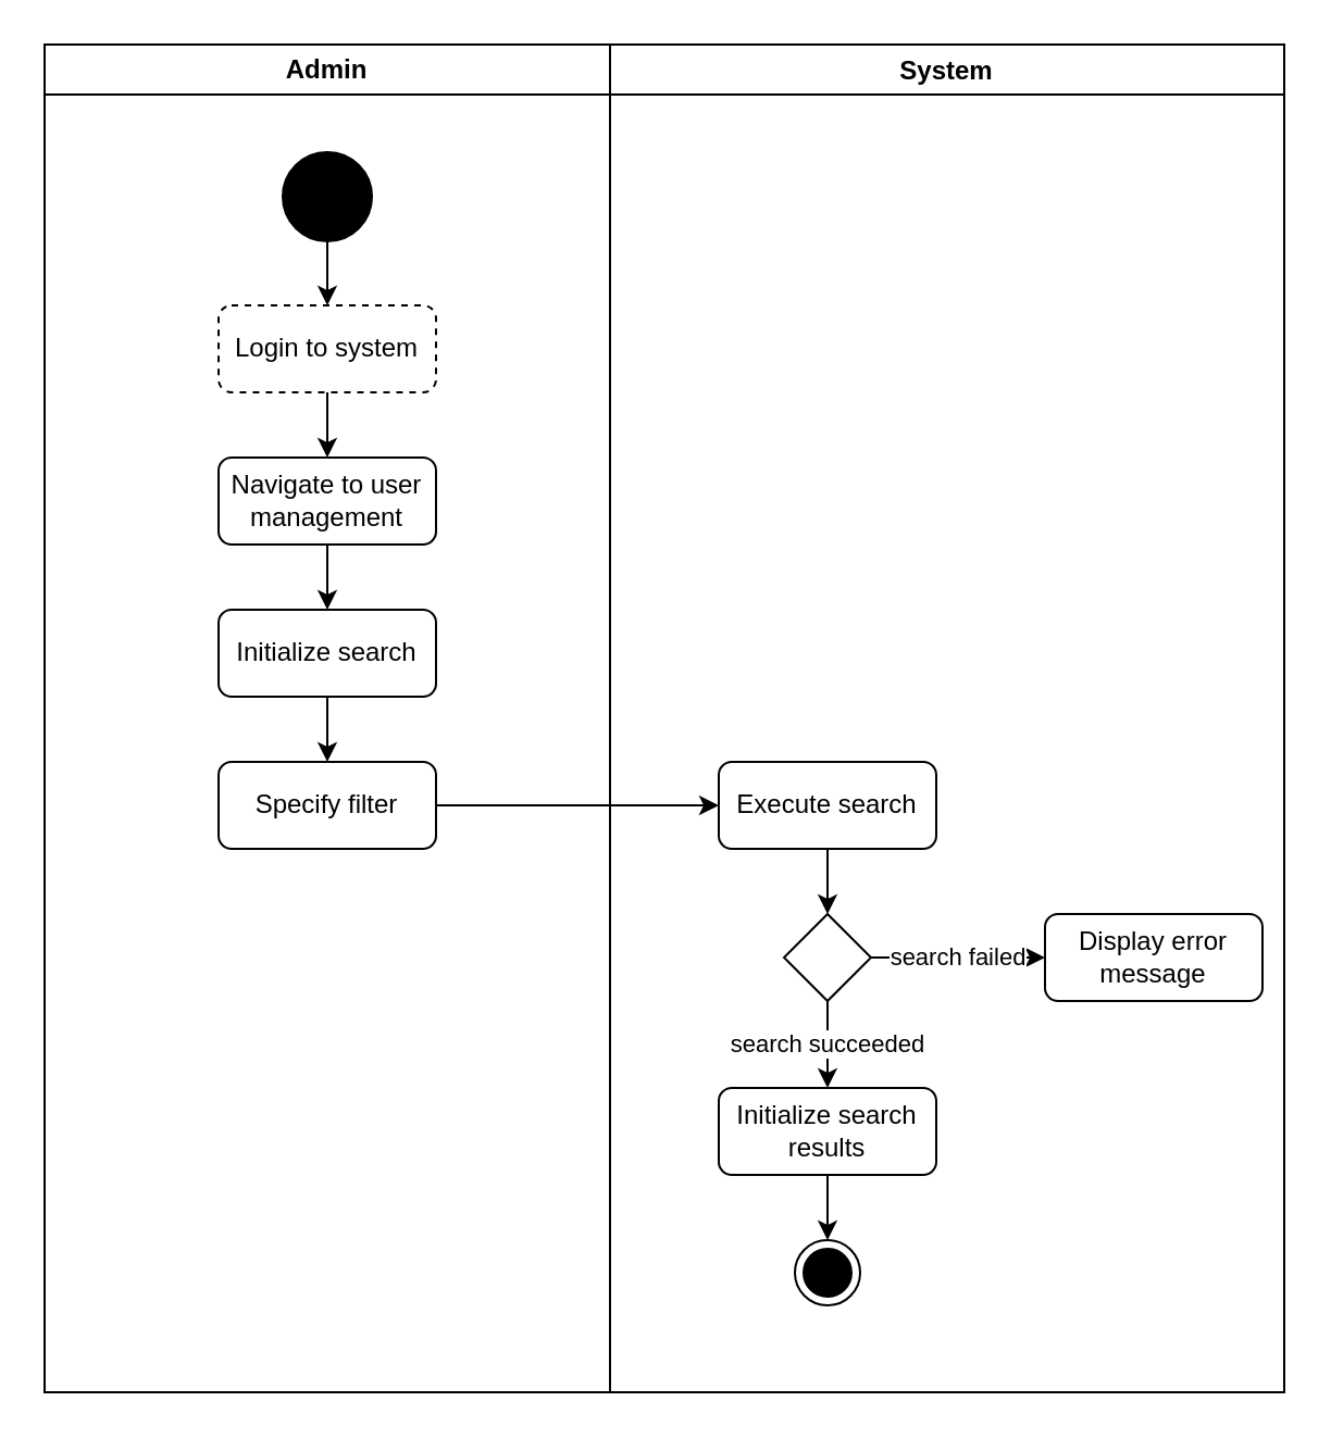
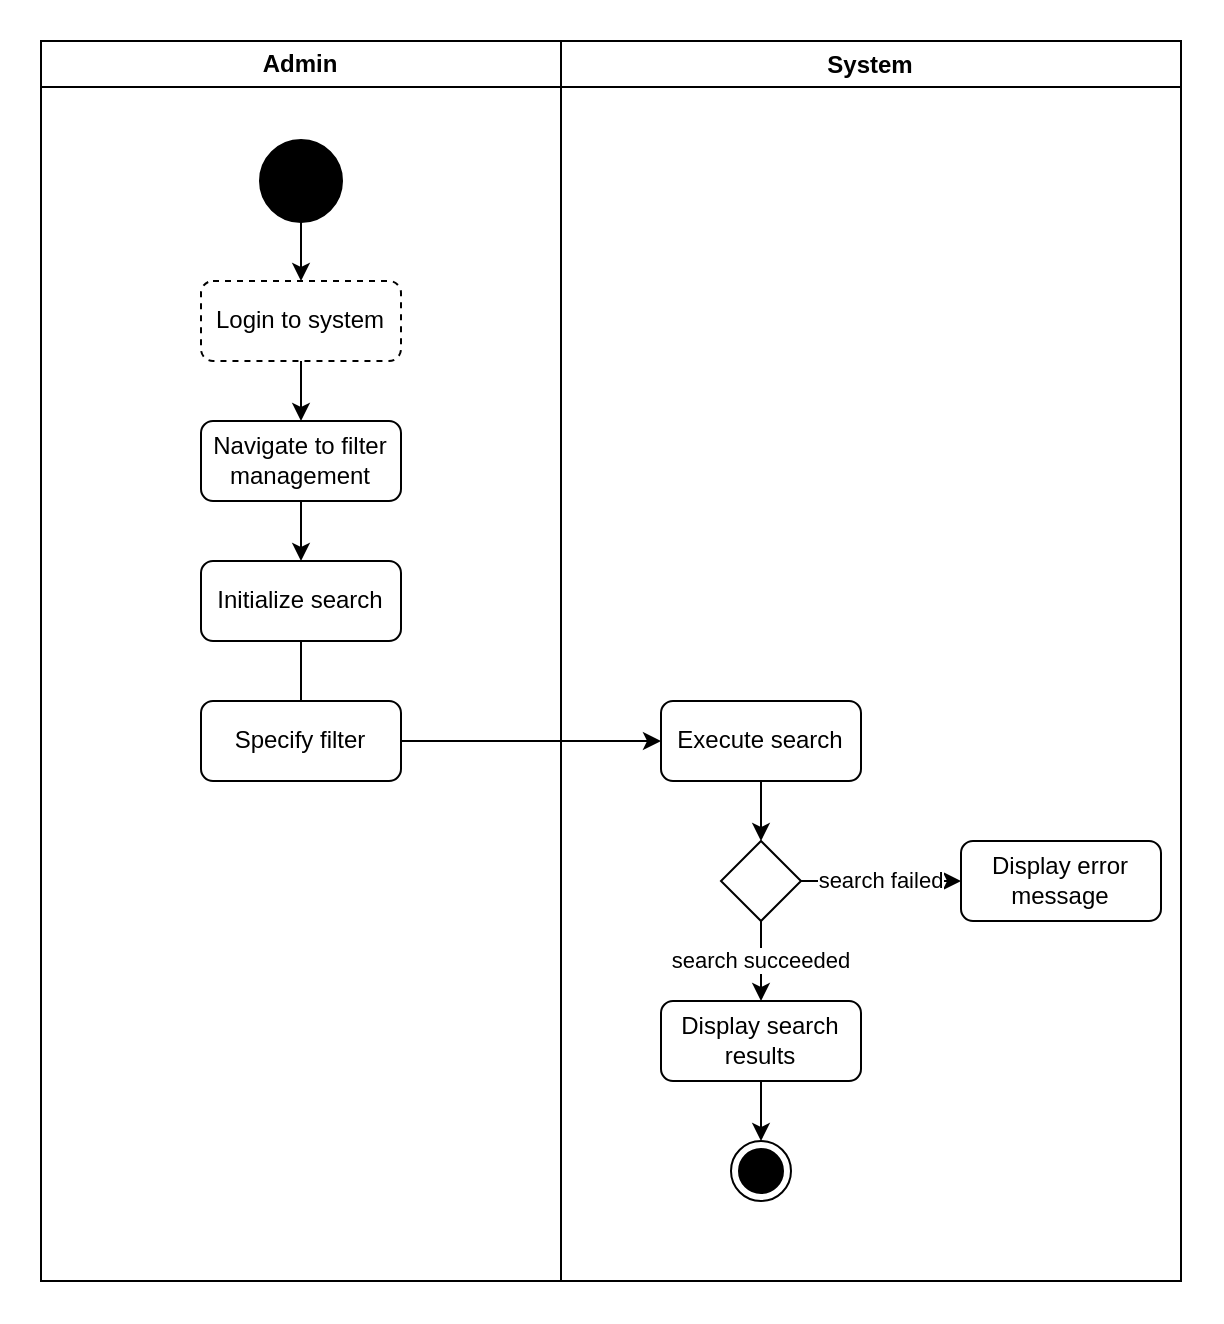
  <mxCell id="0" />
  <mxCell id="1" parent="0" />
  <mxCell id="2" value="Admin" style="swimlane;whiteSpace=wrap;html=1;" vertex="1" parent="1"><mxGeometry x="20" y="20" width="260" height="620" as="geometry" /></mxCell>
  <mxCell id="3" style="edgeStyle=orthogonalEdgeStyle;rounded=0;orthogonalLoop=1;jettySize=auto;html=1;exitX=0.5;exitY=1;exitDx=0;exitDy=0;exitPerimeter=0;entryX=0.5;entryY=0;entryDx=0;entryDy=0;" edge="1" parent="2" source="4" target="6"><mxGeometry relative="1" as="geometry" /></mxCell>
  <mxCell id="4" value="" style="strokeWidth=2;html=1;shape=mxgraph.flowchart.start_2;whiteSpace=wrap;fillColor=#000000;" vertex="1" parent="2"><mxGeometry x="110" y="50" width="40" height="40" as="geometry" /></mxCell>
  <mxCell id="5" style="edgeStyle=orthogonalEdgeStyle;rounded=0;orthogonalLoop=1;jettySize=auto;html=1;exitX=0.5;exitY=1;exitDx=0;exitDy=0;entryX=0.5;entryY=0;entryDx=0;entryDy=0;" edge="1" parent="2" source="6" target="8"><mxGeometry relative="1" as="geometry" /></mxCell>
  <mxCell id="6" value="Login to system" style="rounded=1;whiteSpace=wrap;html=1;dashed=1;" vertex="1" parent="2"><mxGeometry x="80" y="120" width="100" height="40" as="geometry" /></mxCell>
  <mxCell id="7" style="edgeStyle=orthogonalEdgeStyle;rounded=0;orthogonalLoop=1;jettySize=auto;html=1;exitX=0.5;exitY=1;exitDx=0;exitDy=0;entryX=0.5;entryY=0;entryDx=0;entryDy=0;" edge="1" parent="2" source="8" target="10"><mxGeometry relative="1" as="geometry" /></mxCell>
- <mxCell id="8" value="Navigate to user management" style="rounded=1;whiteSpace=wrap;html=1;" vertex="1" parent="2"><mxGeometry x="80" y="190" width="100" height="40" as="geometry" /></mxCell>
- <mxCell id="9" style="edgeStyle=orthogonalEdgeStyle;rounded=0;orthogonalLoop=1;jettySize=auto;html=1;exitX=0.5;exitY=1;exitDx=0;exitDy=0;entryX=0.5;entryY=0;entryDx=0;entryDy=0;" edge="1" parent="2" source="10" target="11"><mxGeometry relative="1" as="geometry" /></mxCell>
+ <mxCell id="8" value="Navigate to filter management" style="rounded=1;whiteSpace=wrap;html=1;" vertex="1" parent="2"><mxGeometry x="80" y="190" width="100" height="40" as="geometry" /></mxCell>
+ <mxCell id="9" style="edgeStyle=orthogonalEdgeStyle;rounded=0;orthogonalLoop=1;jettySize=auto;html=1;exitX=0.5;exitY=1;exitDx=0;exitDy=0;entryX=0.5;entryY=0;entryDx=0;entryDy=0;endArrow=none;" edge="1" parent="2" source="10" target="11"><mxGeometry relative="1" as="geometry" /></mxCell>
  <mxCell id="10" value="Initialize search" style="rounded=1;whiteSpace=wrap;html=1;" vertex="1" parent="2"><mxGeometry x="80" y="260" width="100" height="40" as="geometry" /></mxCell>
  <mxCell id="11" value="Specify filter" style="rounded=1;whiteSpace=wrap;html=1;" vertex="1" parent="2"><mxGeometry x="80" y="330" width="100" height="40" as="geometry" /></mxCell>
  <mxCell id="12" value="System" style="swimlane;" vertex="1" parent="1"><mxGeometry x="280" y="20" width="310" height="620" as="geometry" /></mxCell>
  <mxCell id="13" style="edgeStyle=orthogonalEdgeStyle;rounded=0;orthogonalLoop=1;jettySize=auto;html=1;exitX=0.5;exitY=1;exitDx=0;exitDy=0;entryX=0.5;entryY=0;entryDx=0;entryDy=0;" edge="1" parent="12" source="14" target="17"><mxGeometry relative="1" as="geometry" /></mxCell>
  <mxCell id="14" value="Execute search" style="rounded=1;whiteSpace=wrap;html=1;" vertex="1" parent="12"><mxGeometry x="50" y="330" width="100" height="40" as="geometry" /></mxCell>
  <mxCell id="15" value="search failed" style="edgeStyle=orthogonalEdgeStyle;rounded=0;orthogonalLoop=1;jettySize=auto;html=1;entryX=0;entryY=0.5;entryDx=0;entryDy=0;" edge="1" parent="12" source="17" target="18"><mxGeometry relative="1" as="geometry" /></mxCell>
  <mxCell id="16" value="search succeeded" style="edgeStyle=orthogonalEdgeStyle;rounded=0;orthogonalLoop=1;jettySize=auto;html=1;exitX=0.5;exitY=1;exitDx=0;exitDy=0;entryX=0.5;entryY=0;entryDx=0;entryDy=0;" edge="1" parent="12" source="17" target="20"><mxGeometry relative="1" as="geometry" /></mxCell>
  <mxCell id="17" value="" style="rhombus;whiteSpace=wrap;html=1;" vertex="1" parent="12"><mxGeometry x="80" y="400" width="40" height="40" as="geometry" /></mxCell>
  <mxCell id="18" value="Display error message" style="rounded=1;whiteSpace=wrap;html=1;" vertex="1" parent="12"><mxGeometry x="200" y="400" width="100" height="40" as="geometry" /></mxCell>
  <mxCell id="19" style="edgeStyle=orthogonalEdgeStyle;rounded=0;orthogonalLoop=1;jettySize=auto;html=1;exitX=0.5;exitY=1;exitDx=0;exitDy=0;entryX=0.5;entryY=0;entryDx=0;entryDy=0;" edge="1" parent="12" source="20" target="21"><mxGeometry relative="1" as="geometry" /></mxCell>
- <mxCell id="20" value="Initialize search results" style="rounded=1;whiteSpace=wrap;html=1;" vertex="1" parent="12"><mxGeometry x="50" y="480" width="100" height="40" as="geometry" /></mxCell>
+ <mxCell id="20" value="Display search results" style="rounded=1;whiteSpace=wrap;html=1;" vertex="1" parent="12"><mxGeometry x="50" y="480" width="100" height="40" as="geometry" /></mxCell>
  <mxCell id="21" value="" style="ellipse;html=1;shape=endState;fillColor=#000000;strokeColor=#000000;" vertex="1" parent="12"><mxGeometry x="85" y="550" width="30" height="30" as="geometry" /></mxCell>
  <mxCell id="22" style="edgeStyle=orthogonalEdgeStyle;rounded=0;orthogonalLoop=1;jettySize=auto;html=1;exitX=1;exitY=0.5;exitDx=0;exitDy=0;entryX=0;entryY=0.5;entryDx=0;entryDy=0;" edge="1" parent="1" source="11" target="14"><mxGeometry relative="1" as="geometry" /></mxCell>
